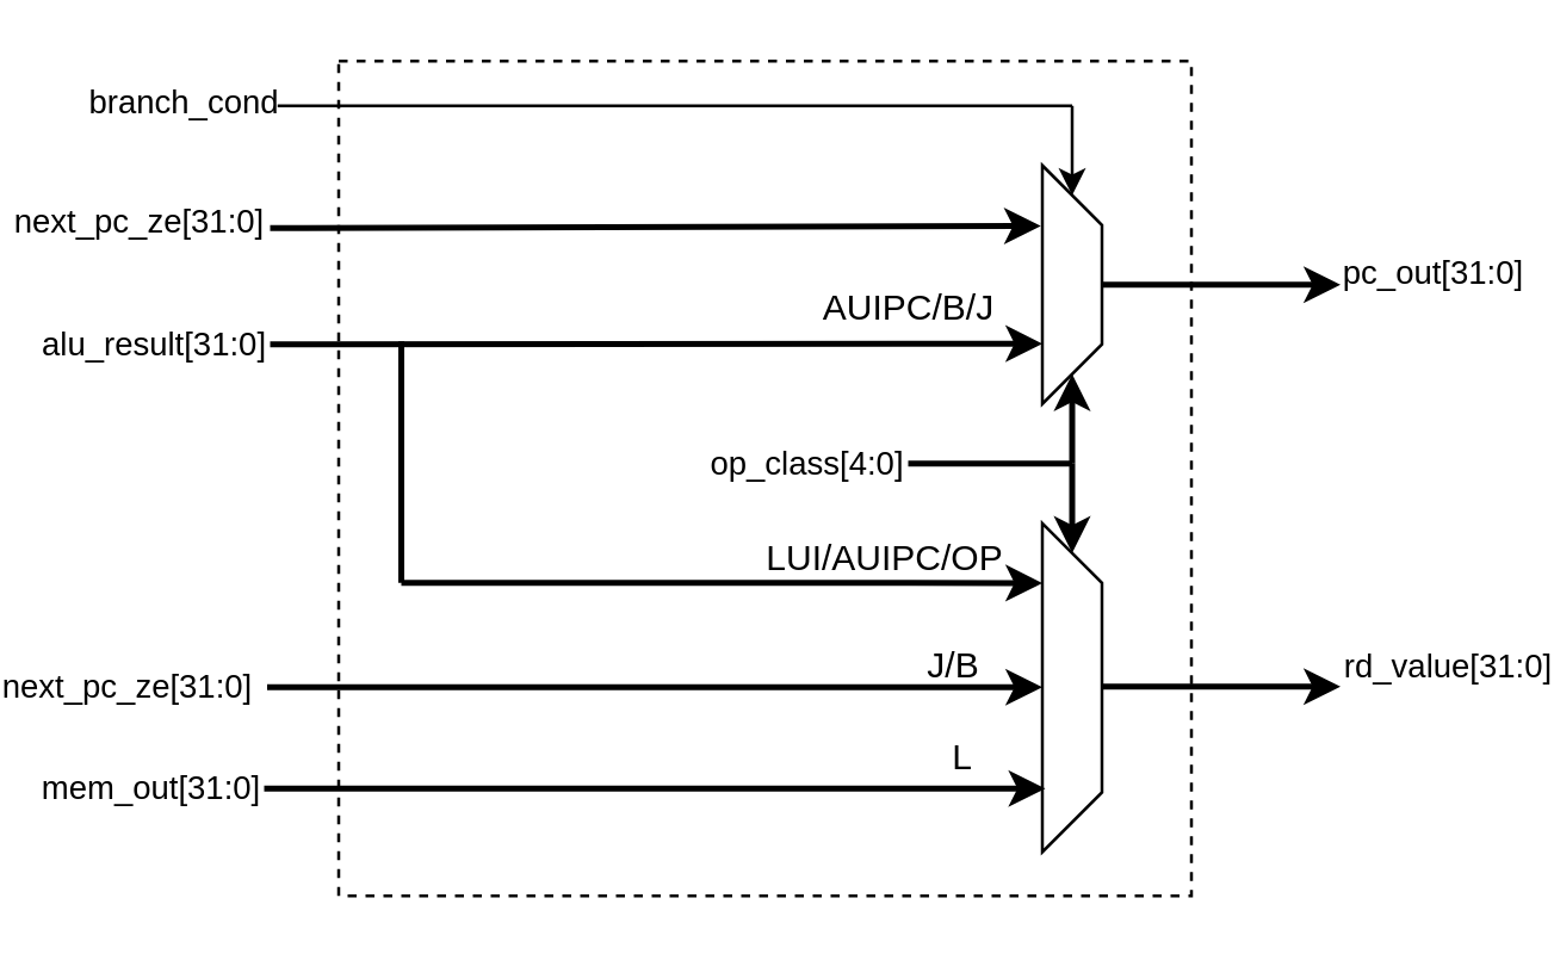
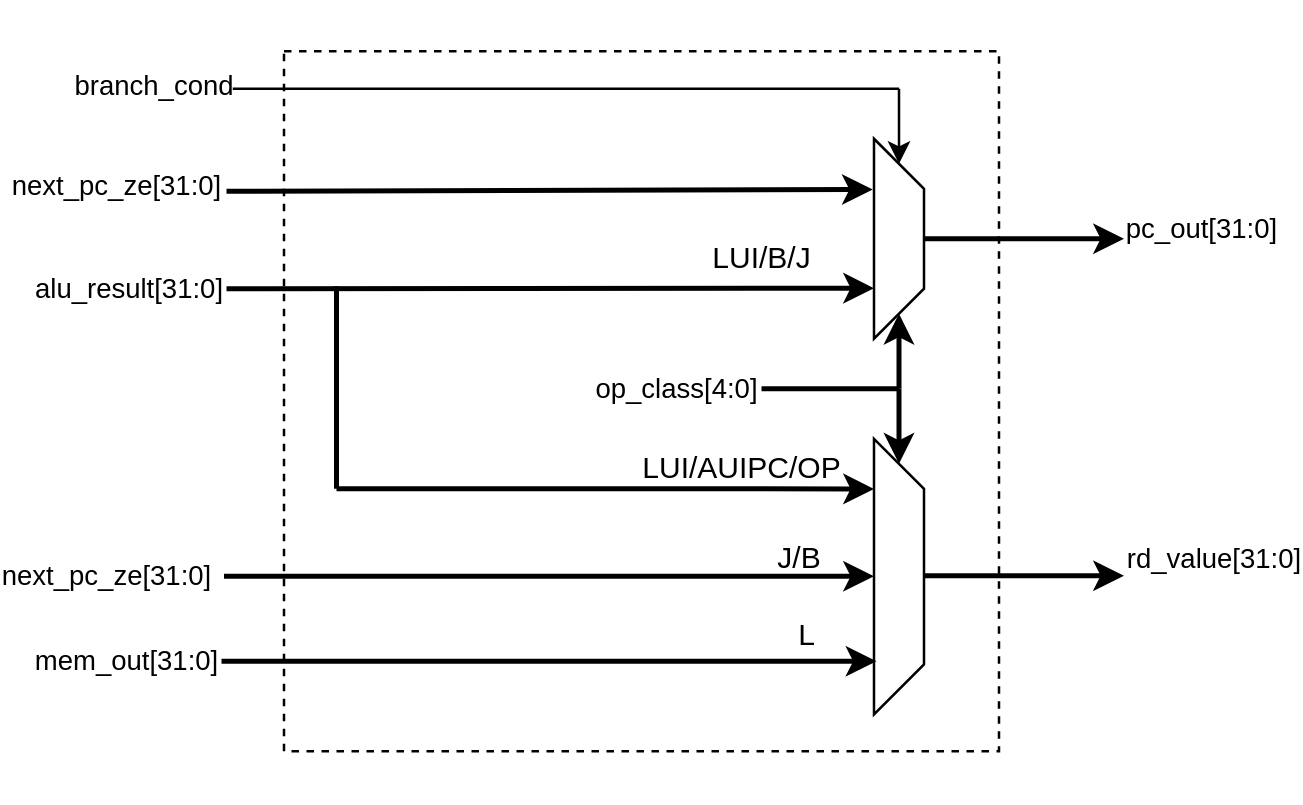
  <mxCell id="0" />
  <mxCell id="1" parent="0" />
  <mxCell id="2" value="" style="shape=trapezoid;perimeter=trapezoidPerimeter;whiteSpace=wrap;html=1;fixedSize=1;rotation=90;" parent="1" vertex="1"><mxGeometry x="254" y="85" width="80" height="20" as="geometry" /></mxCell>
  <mxCell id="3" value="" style="endArrow=classic;html=1;rounded=0;entryX=0;entryY=0.5;entryDx=0;entryDy=0;" parent="1" target="2" edge="1"><mxGeometry width="50" height="50" relative="1" as="geometry"><mxPoint x="294" y="35" as="sourcePoint" /><mxPoint x="294" y="5" as="targetPoint" /></mxGeometry></mxCell>
  <mxCell id="4" value="" style="endArrow=none;html=1;rounded=0;" parent="1" edge="1"><mxGeometry width="50" height="50" relative="1" as="geometry"><mxPoint x="26" y="35" as="sourcePoint" /><mxPoint x="294" y="35" as="targetPoint" /></mxGeometry></mxCell>
  <mxCell id="5" value="&lt;div&gt;branch_cond&lt;/div&gt;" style="edgeLabel;html=1;align=center;verticalAlign=middle;resizable=0;points=[];" parent="4" vertex="1" connectable="0"><mxGeometry x="-0.815" y="2" relative="1" as="geometry"><mxPoint x="-56" as="offset" /></mxGeometry></mxCell>
  <mxCell id="6" value="" style="endArrow=classic;html=1;rounded=0;entryX=0.166;entryY=1.025;entryDx=0;entryDy=0;entryPerimeter=0;strokeWidth=2;" parent="1" edge="1"><mxGeometry width="50" height="50" relative="1" as="geometry"><mxPoint x="25" y="76" as="sourcePoint" /><mxPoint x="283.5" y="75.28" as="targetPoint" /></mxGeometry></mxCell>
  <mxCell id="7" value="next_pc_ze[31:0]" style="edgeLabel;html=1;align=center;verticalAlign=middle;resizable=0;points=[];" parent="6" vertex="1" connectable="0"><mxGeometry x="-0.964" y="2" relative="1" as="geometry"><mxPoint x="-49" as="offset" /></mxGeometry></mxCell>
  <mxCell id="8" value="" style="endArrow=classic;html=1;rounded=0;entryX=0.166;entryY=1.025;entryDx=0;entryDy=0;entryPerimeter=0;strokeWidth=2;" parent="1" edge="1"><mxGeometry width="50" height="50" relative="1" as="geometry"><mxPoint x="25" y="115" as="sourcePoint" /><mxPoint x="284" y="114.76" as="targetPoint" /></mxGeometry></mxCell>
  <mxCell id="9" value="alu_result[31:0]" style="edgeLabel;html=1;align=center;verticalAlign=middle;resizable=0;points=[];" parent="8" vertex="1" connectable="0"><mxGeometry x="-0.855" y="-2" relative="1" as="geometry"><mxPoint x="-59" y="-2" as="offset" /></mxGeometry></mxCell>
  <mxCell id="10" value="" style="shape=trapezoid;perimeter=trapezoidPerimeter;whiteSpace=wrap;html=1;fixedSize=1;rotation=90;strokeWidth=1;" parent="1" vertex="1"><mxGeometry x="238.88" y="220.13" width="110.25" height="20" as="geometry" /></mxCell>
  <mxCell id="11" value="" style="endArrow=classic;html=1;rounded=0;entryX=0.166;entryY=1.025;entryDx=0;entryDy=0;entryPerimeter=0;strokeWidth=2;" parent="1" edge="1"><mxGeometry width="50" height="50" relative="1" as="geometry"><mxPoint x="23" y="264" as="sourcePoint" /><mxPoint x="285" y="264" as="targetPoint" /></mxGeometry></mxCell>
  <mxCell id="12" value="mem_out[31:0]" style="edgeLabel;html=1;align=center;verticalAlign=middle;resizable=0;points=[];" parent="11" vertex="1" connectable="0"><mxGeometry x="-0.938" y="1" relative="1" as="geometry"><mxPoint x="-47" as="offset" /></mxGeometry></mxCell>
  <mxCell id="13" value="" style="endArrow=classic;html=1;rounded=0;strokeWidth=2;" parent="1" edge="1"><mxGeometry width="50" height="50" relative="1" as="geometry"><mxPoint x="24" y="230" as="sourcePoint" /><mxPoint x="284" y="230" as="targetPoint" /></mxGeometry></mxCell>
  <mxCell id="14" value="next_pc_ze[31:0]" style="edgeLabel;html=1;align=center;verticalAlign=middle;resizable=0;points=[];" parent="13" vertex="1" connectable="0"><mxGeometry x="-0.214" relative="1" as="geometry"><mxPoint x="-150" y="-1" as="offset" /></mxGeometry></mxCell>
  <mxCell id="15" value="" style="endArrow=classic;html=1;rounded=0;exitX=0.5;exitY=0;exitDx=0;exitDy=0;strokeWidth=2;" parent="1" source="2" edge="1"><mxGeometry width="50" height="50" relative="1" as="geometry"><mxPoint x="294" y="215" as="sourcePoint" /><mxPoint x="384" y="95" as="targetPoint" /></mxGeometry></mxCell>
  <mxCell id="16" value="pc_out[31:0]" style="edgeLabel;html=1;align=center;verticalAlign=middle;resizable=0;points=[];" parent="15" vertex="1" connectable="0"><mxGeometry x="0.326" relative="1" as="geometry"><mxPoint x="57" y="-5" as="offset" /></mxGeometry></mxCell>
  <mxCell id="17" value="" style="endArrow=none;html=1;rounded=0;strokeWidth=2;" parent="1" edge="1"><mxGeometry width="50" height="50" relative="1" as="geometry"><mxPoint x="239" y="155" as="sourcePoint" /><mxPoint x="294" y="155" as="targetPoint" /></mxGeometry></mxCell>
  <mxCell id="18" value="op_class[4:0]" style="edgeLabel;html=1;align=center;verticalAlign=middle;resizable=0;points=[];" parent="17" vertex="1" connectable="0"><mxGeometry x="-0.53" y="1" relative="1" as="geometry"><mxPoint x="-48" as="offset" /></mxGeometry></mxCell>
  <mxCell id="19" value="" style="endArrow=classic;html=1;rounded=0;entryX=1;entryY=0.5;entryDx=0;entryDy=0;strokeWidth=2;" parent="1" target="2" edge="1"><mxGeometry width="50" height="50" relative="1" as="geometry"><mxPoint x="294" y="155" as="sourcePoint" /><mxPoint x="344" y="145" as="targetPoint" /></mxGeometry></mxCell>
  <mxCell id="20" value="" style="endArrow=classic;html=1;rounded=0;entryX=0;entryY=0.5;entryDx=0;entryDy=0;strokeWidth=2;" parent="1" target="10" edge="1"><mxGeometry width="50" height="50" relative="1" as="geometry"><mxPoint x="294" y="155" as="sourcePoint" /><mxPoint x="304" y="175" as="targetPoint" /></mxGeometry></mxCell>
  <mxCell id="21" value="" style="endArrow=classic;html=1;rounded=0;strokeWidth=2;" parent="1" edge="1"><mxGeometry width="50" height="50" relative="1" as="geometry"><mxPoint x="304" y="229.79" as="sourcePoint" /><mxPoint x="384" y="229.79" as="targetPoint" /></mxGeometry></mxCell>
  <mxCell id="22" value="rd_value[31:0]" style="edgeLabel;html=1;align=center;verticalAlign=middle;resizable=0;points=[];" parent="21" vertex="1" connectable="0"><mxGeometry x="0.86" relative="1" as="geometry"><mxPoint x="41" y="-7" as="offset" /></mxGeometry></mxCell>
  <mxCell id="23" value="" style="endArrow=classic;html=1;rounded=0;entryX=0.326;entryY=1;entryDx=0;entryDy=0;entryPerimeter=0;strokeWidth=2;" parent="1" edge="1"><mxGeometry width="50" height="50" relative="1" as="geometry"><mxPoint x="69" y="195" as="sourcePoint" /><mxPoint x="284" y="195.063" as="targetPoint" /></mxGeometry></mxCell>
  <mxCell id="24" value="" style="endArrow=none;html=1;rounded=0;strokeWidth=2;" parent="1" edge="1"><mxGeometry width="50" height="50" relative="1" as="geometry"><mxPoint x="69" y="195" as="sourcePoint" /><mxPoint x="69" y="114" as="targetPoint" /></mxGeometry></mxCell>
  <mxCell id="25" value="" style="rounded=0;whiteSpace=wrap;html=1;fillColor=none;dashed=1;" parent="1" vertex="1"><mxGeometry x="48" y="20" width="286" height="280" as="geometry" /></mxCell>
- <mxCell id="26" value="AUIPC/B/J" style="text;html=1;align=center;verticalAlign=middle;resizable=0;points=[];autosize=1;strokeColor=none;fillColor=none;" parent="1" vertex="1"><mxGeometry x="201" y="89" width="76" height="27" as="geometry" /></mxCell>
+ <mxCell id="26" value="LUI/B/J" style="text;html=1;align=center;verticalAlign=middle;resizable=0;points=[];autosize=1;strokeColor=none;fillColor=none;" parent="1" vertex="1"><mxGeometry x="201" y="89" width="76" height="27" as="geometry" /></mxCell>
  <mxCell id="27" value="LUI/AUIPC/OP" style="text;html=1;align=center;verticalAlign=middle;resizable=0;points=[];autosize=1;strokeColor=none;fillColor=none;" parent="1" vertex="1"><mxGeometry x="182" y="173" width="98" height="27" as="geometry" /></mxCell>
  <mxCell id="28" value="J/B" style="text;html=1;align=center;verticalAlign=middle;resizable=0;points=[];autosize=1;strokeColor=none;fillColor=none;" parent="1" vertex="1"><mxGeometry x="236" y="209" width="36" height="27" as="geometry" /></mxCell>
  <mxCell id="29" value="L" style="text;html=1;align=center;verticalAlign=middle;resizable=0;points=[];autosize=1;strokeColor=none;fillColor=none;" parent="1" vertex="1"><mxGeometry x="244" y="240" width="26" height="27" as="geometry" /></mxCell>
  <mxCell id="30" value="&amp;nbsp;" style="text;whiteSpace=wrap;html=1;" parent="1" vertex="1"><mxGeometry x="20" y="123" width="23" height="28" as="geometry" /></mxCell>
